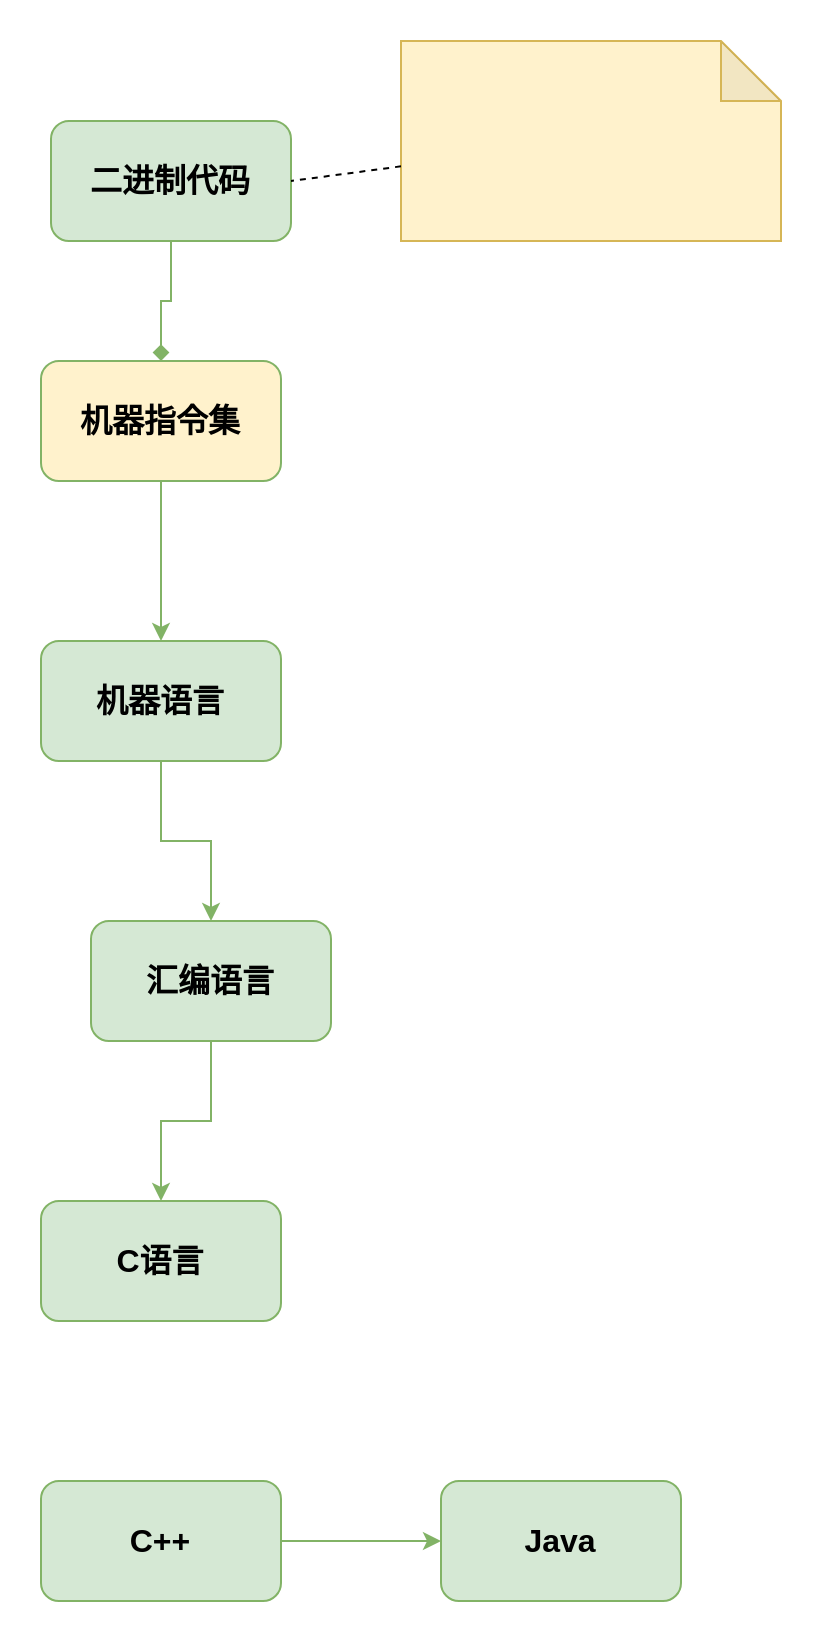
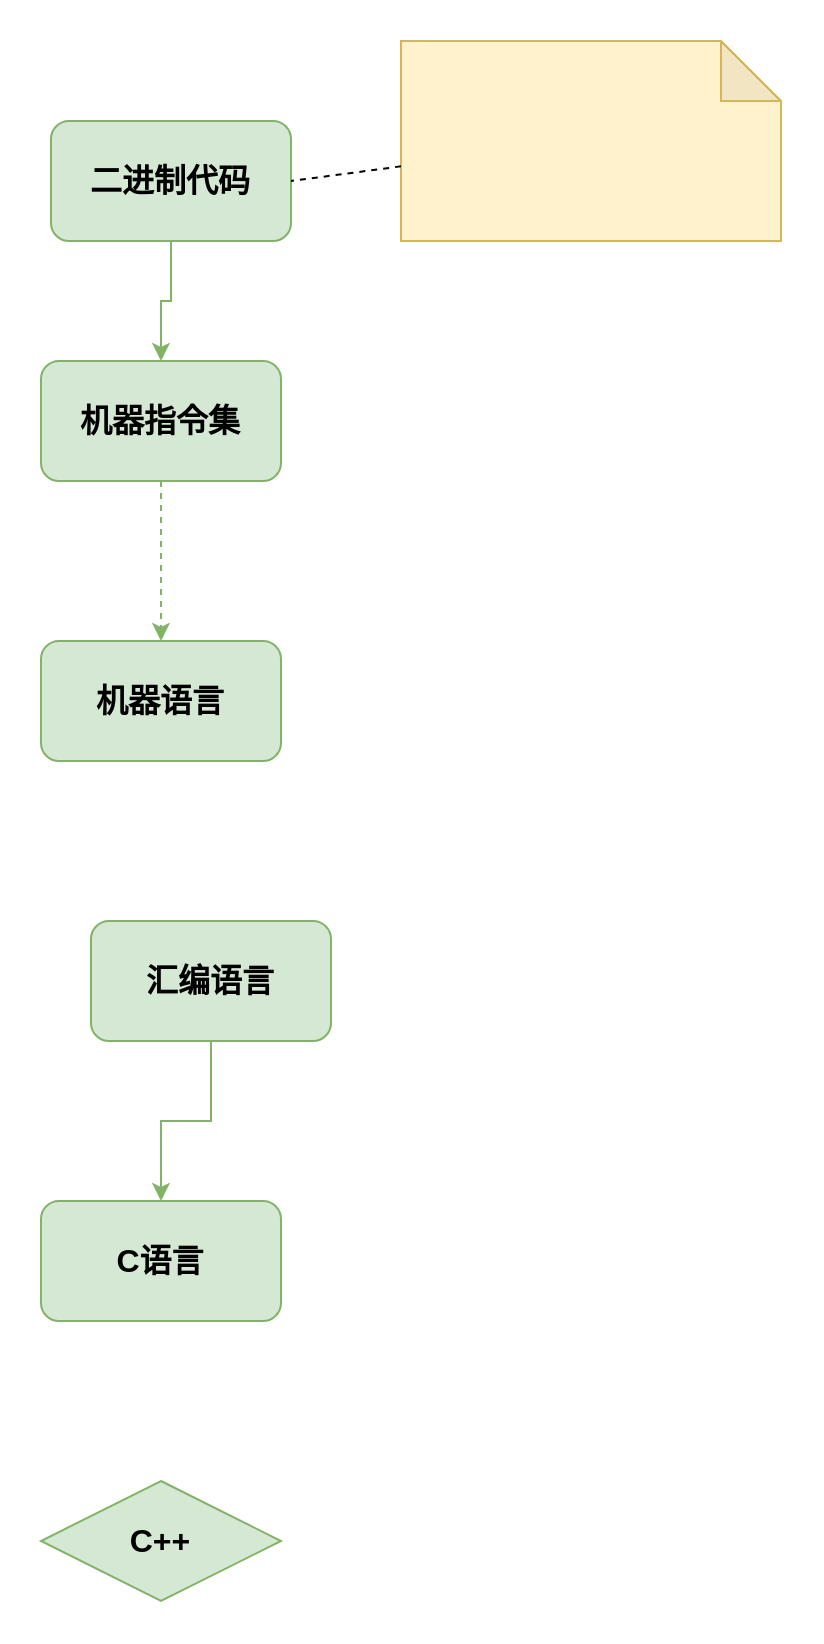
  <mxCell id="0" />
  <mxCell id="1" parent="0" />
- <mxCell id="2" value="" style="edgeStyle=orthogonalEdgeStyle;rounded=0;orthogonalLoop=1;jettySize=auto;html=1;strokeWidth=1;fontSize=16;fontStyle=1;fillColor=#d5e8d4;strokeColor=#82b366;endArrow=diamond;" parent="1" source="3" target="5" edge="1"><mxGeometry relative="1" as="geometry" /></mxCell>
+ <mxCell id="2" value="" style="edgeStyle=orthogonalEdgeStyle;rounded=0;orthogonalLoop=1;jettySize=auto;html=1;strokeWidth=1;fontSize=16;fontStyle=1;fillColor=#d5e8d4;strokeColor=#82b366;" parent="1" source="3" target="5" edge="1"><mxGeometry relative="1" as="geometry" /></mxCell>
  <mxCell id="3" value="二进制代码" style="rounded=1;whiteSpace=wrap;html=1;strokeWidth=1;fontSize=16;fontStyle=1;fillColor=#d5e8d4;strokeColor=#82b366;" parent="1" vertex="1"><mxGeometry x="25" y="60" width="120" height="60" as="geometry" /></mxCell>
- <mxCell id="4" value="" style="edgeStyle=orthogonalEdgeStyle;rounded=0;orthogonalLoop=1;jettySize=auto;html=1;strokeWidth=1;fontSize=16;fontStyle=1;fillColor=#d5e8d4;strokeColor=#82b366;" parent="1" source="5" target="7" edge="1"><mxGeometry relative="1" as="geometry" /></mxCell>
- <mxCell id="5" value="机器指令集" style="whiteSpace=wrap;html=1;rounded=1;strokeWidth=1;fontSize=16;fontStyle=1;fillColor=#fff2cc;strokeColor=#82b366;" parent="1" vertex="1"><mxGeometry x="20" y="180" width="120" height="60" as="geometry" /></mxCell>
- <mxCell id="6" value="" style="edgeStyle=orthogonalEdgeStyle;rounded=0;orthogonalLoop=1;jettySize=auto;html=1;strokeWidth=1;fontSize=16;fontStyle=1;fillColor=#d5e8d4;strokeColor=#82b366;" parent="1" source="7" target="9" edge="1"><mxGeometry relative="1" as="geometry" /></mxCell>
+ <mxCell id="4" value="" style="edgeStyle=orthogonalEdgeStyle;rounded=0;orthogonalLoop=1;jettySize=auto;html=1;strokeWidth=1;fontSize=16;fontStyle=1;fillColor=#d5e8d4;strokeColor=#82b366;dashed=1;" parent="1" source="5" target="7" edge="1"><mxGeometry relative="1" as="geometry" /></mxCell>
+ <mxCell id="5" value="机器指令集" style="whiteSpace=wrap;html=1;rounded=1;strokeWidth=1;fontSize=16;fontStyle=1;fillColor=#d5e8d4;strokeColor=#82b366;" parent="1" vertex="1"><mxGeometry x="20" y="180" width="120" height="60" as="geometry" /></mxCell>
  <mxCell id="7" value="机器语言" style="whiteSpace=wrap;html=1;rounded=1;strokeWidth=1;fontSize=16;fontStyle=1;fillColor=#d5e8d4;strokeColor=#82b366;" parent="1" vertex="1"><mxGeometry x="20" y="320" width="120" height="60" as="geometry" /></mxCell>
  <mxCell id="8" value="" style="edgeStyle=orthogonalEdgeStyle;rounded=0;orthogonalLoop=1;jettySize=auto;html=1;strokeWidth=1;fontSize=16;fontStyle=1;fillColor=#d5e8d4;strokeColor=#82b366;" parent="1" source="9" target="10" edge="1"><mxGeometry relative="1" as="geometry" /></mxCell>
  <mxCell id="9" value="汇编语言" style="whiteSpace=wrap;html=1;rounded=1;strokeWidth=1;fontSize=16;fontStyle=1;fillColor=#d5e8d4;strokeColor=#82b366;" parent="1" vertex="1"><mxGeometry x="45" y="460" width="120" height="60" as="geometry" /></mxCell>
  <mxCell id="10" value="C语言" style="whiteSpace=wrap;html=1;rounded=1;strokeWidth=1;fontSize=16;fontStyle=1;fillColor=#d5e8d4;strokeColor=#82b366;" parent="1" vertex="1"><mxGeometry x="20" y="600" width="120" height="60" as="geometry" /></mxCell>
- <mxCell id="11" value="" style="edgeStyle=orthogonalEdgeStyle;rounded=0;orthogonalLoop=1;jettySize=auto;html=1;strokeWidth=1;fontSize=16;fontStyle=1;fillColor=#d5e8d4;strokeColor=#82b366;" parent="1" source="12" target="13" edge="1"><mxGeometry relative="1" as="geometry" /></mxCell>
- <mxCell id="12" value="C++" style="whiteSpace=wrap;html=1;rounded=1;strokeWidth=1;fontSize=16;fontStyle=1;fillColor=#d5e8d4;strokeColor=#82b366;" parent="1" vertex="1"><mxGeometry x="20" y="740" width="120" height="60" as="geometry" /></mxCell>
- <mxCell id="13" value="Java" style="whiteSpace=wrap;html=1;rounded=1;strokeWidth=1;fontSize=16;fontStyle=1;fillColor=#d5e8d4;strokeColor=#82b366;" parent="1" vertex="1"><mxGeometry x="220" y="740" width="120" height="60" as="geometry" /></mxCell>
+ <mxCell id="12" value="C++" style="rhombus;whiteSpace=wrap;html=1;strokeWidth=1;fontSize=16;fontStyle=1;fillColor=#d5e8d4;strokeColor=#82b366;" parent="1" vertex="1"><mxGeometry x="20" y="740" width="120" height="60" as="geometry" /></mxCell>
  <mxCell id="14" value="" style="shape=note;whiteSpace=wrap;html=1;backgroundOutline=1;darkOpacity=0.05;fillColor=#fff2cc;strokeColor=#d6b656;" parent="1" vertex="1"><mxGeometry x="200" y="20" width="190" height="100" as="geometry" /></mxCell>
  <mxCell id="15" value="" style="endArrow=none;dashed=1;html=1;entryX=1;entryY=0.5;entryDx=0;entryDy=0;" parent="1" source="14" target="3" edge="1"><mxGeometry width="50" height="50" relative="1" as="geometry"><mxPoint x="129.289" y="120" as="sourcePoint" /><mxPoint x="129.289" y="70" as="targetPoint" /></mxGeometry></mxCell>
